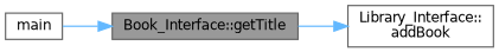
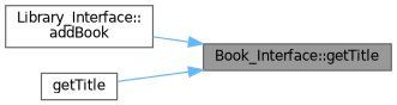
  digraph {
    rankdir=RL
    node [color=grey40 fillcolor=white fontname=Helvetica fontsize=10 shape=box style=filled]
    edge [color=steelblue1 dir=back fontname=Helvetica fontsize=10 labelfontname=Helvetica labelfontsize=10 style=solid]
    n1 [color=gray40 fillcolor=grey60 fontcolor=black height=0.2 label="Book_Interface::getTitle" width=0.4]
    n2 [height=0.2 label="Library_Interface::\laddBook" width=0.4]
-   n3 [height=0.2 label=main width=0.4]
-   n2 -> n1
+   n3 [height=0.2 label=getTitle width=0.4]
+   n1 -> n2
    n1 -> n3
  }
